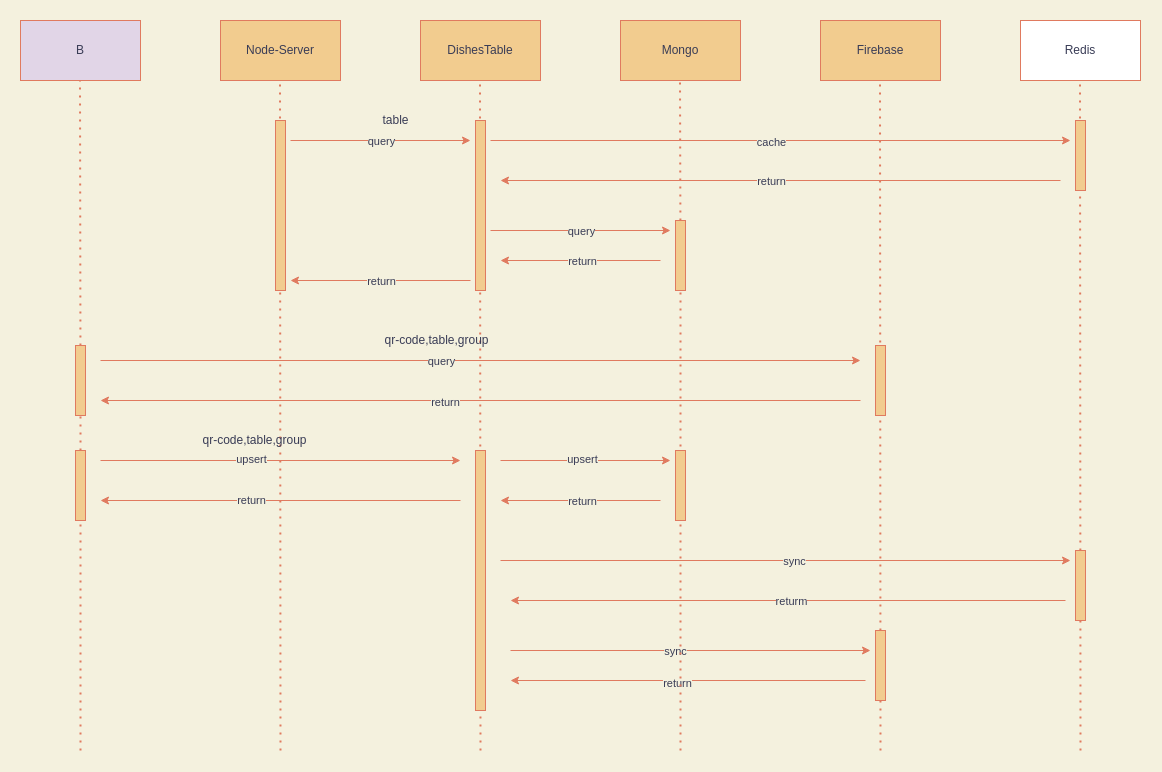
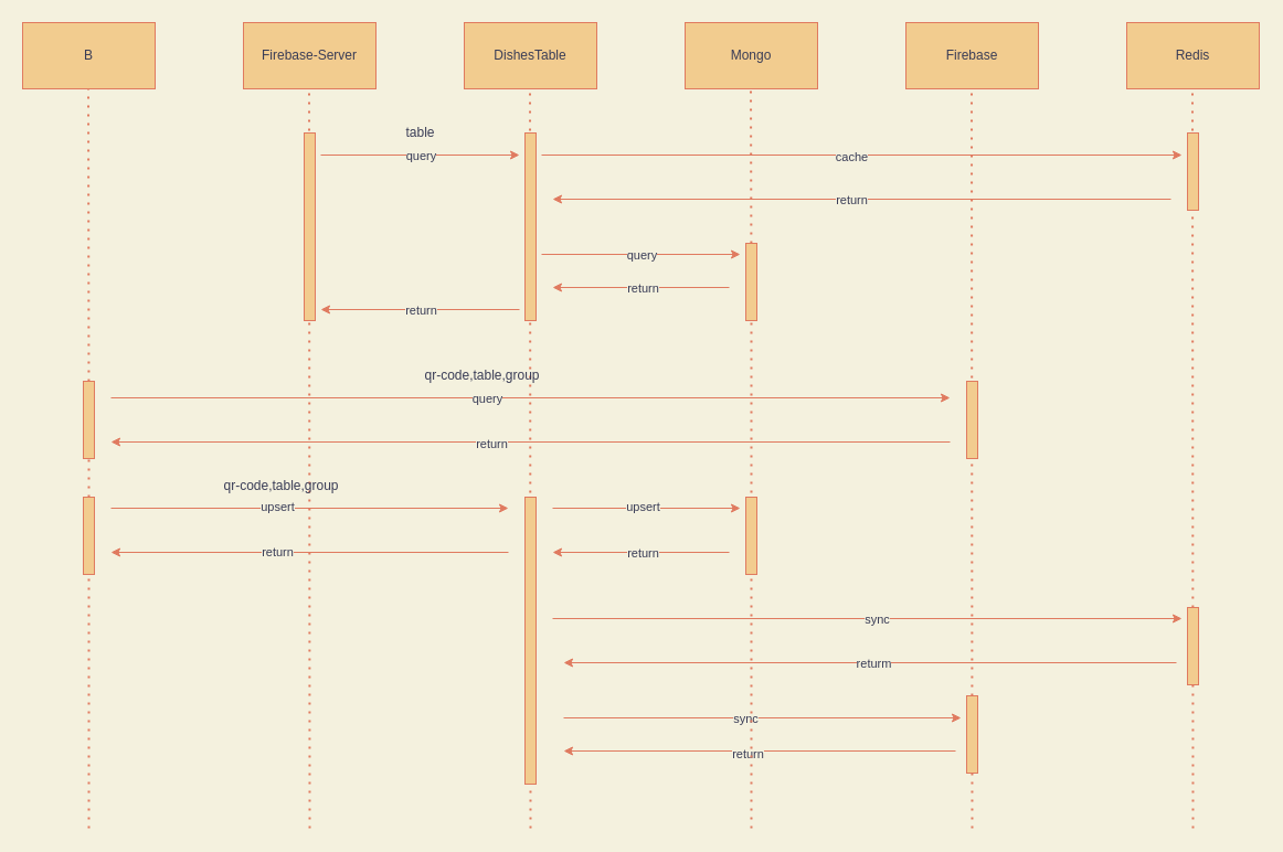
  <mxCell id="0" />
  <mxCell id="1" parent="0" />
- <mxCell id="2" value="Node-Server" style="rounded=0;whiteSpace=wrap;html=1;fillColor=#F2CC8F;strokeColor=#E07A5F;fontColor=#393C56;" vertex="1" parent="1"><mxGeometry x="220" y="20" width="120" height="60" as="geometry" /></mxCell>
+ <mxCell id="2" value="Firebase-Server" style="rounded=0;whiteSpace=wrap;html=1;fillColor=#F2CC8F;strokeColor=#E07A5F;fontColor=#393C56;" vertex="1" parent="1"><mxGeometry x="220" y="20" width="120" height="60" as="geometry" /></mxCell>
  <mxCell id="3" value="DishesTable" style="rounded=0;whiteSpace=wrap;html=1;fillColor=#F2CC8F;strokeColor=#E07A5F;fontColor=#393C56;" vertex="1" parent="1"><mxGeometry x="420" y="20" width="120" height="60" as="geometry" /></mxCell>
  <mxCell id="4" value="Mongo" style="rounded=0;whiteSpace=wrap;html=1;fillColor=#F2CC8F;strokeColor=#E07A5F;fontColor=#393C56;" vertex="1" parent="1"><mxGeometry x="620" y="20" width="120" height="60" as="geometry" /></mxCell>
  <mxCell id="5" value="Firebase" style="rounded=0;whiteSpace=wrap;html=1;fillColor=#F2CC8F;strokeColor=#E07A5F;fontColor=#393C56;" vertex="1" parent="1"><mxGeometry x="820" y="20" width="120" height="60" as="geometry" /></mxCell>
- <mxCell id="6" value="Redis" style="rounded=0;whiteSpace=wrap;html=1;fillColor=#ffffff;strokeColor=#E07A5F;fontColor=#393C56;" vertex="1" parent="1"><mxGeometry x="1020" y="20" width="120" height="60" as="geometry" /></mxCell>
+ <mxCell id="6" value="Redis" style="rounded=0;whiteSpace=wrap;html=1;fillColor=#F2CC8F;strokeColor=#E07A5F;fontColor=#393C56;" vertex="1" parent="1"><mxGeometry x="1020" y="20" width="120" height="60" as="geometry" /></mxCell>
  <mxCell id="7" value="" style="endArrow=none;dashed=1;html=1;dashPattern=1 3;strokeWidth=2;entryX=0.5;entryY=1;entryDx=0;entryDy=0;labelBackgroundColor=#F4F1DE;strokeColor=#E07A5F;fontColor=#393C56;" edge="1" parent="1"><mxGeometry width="50" height="50" relative="1" as="geometry"><mxPoint x="280" y="750" as="sourcePoint" /><mxPoint x="279.5" y="80" as="targetPoint" /></mxGeometry></mxCell>
  <mxCell id="8" value="" style="endArrow=none;dashed=1;html=1;dashPattern=1 3;strokeWidth=2;entryX=0.5;entryY=1;entryDx=0;entryDy=0;labelBackgroundColor=#F4F1DE;strokeColor=#E07A5F;fontColor=#393C56;" edge="1" parent="1"><mxGeometry width="50" height="50" relative="1" as="geometry"><mxPoint x="480" y="750" as="sourcePoint" /><mxPoint x="479.5" y="80" as="targetPoint" /></mxGeometry></mxCell>
  <mxCell id="9" value="" style="endArrow=none;dashed=1;html=1;dashPattern=1 3;strokeWidth=2;entryX=0.5;entryY=1;entryDx=0;entryDy=0;startArrow=none;labelBackgroundColor=#F4F1DE;strokeColor=#E07A5F;fontColor=#393C56;" edge="1" parent="1" source="57"><mxGeometry width="50" height="50" relative="1" as="geometry"><mxPoint x="680" y="750" as="sourcePoint" /><mxPoint x="679.5" y="80" as="targetPoint" /></mxGeometry></mxCell>
  <mxCell id="10" value="" style="endArrow=none;dashed=1;html=1;dashPattern=1 3;strokeWidth=2;entryX=0.5;entryY=1;entryDx=0;entryDy=0;labelBackgroundColor=#F4F1DE;strokeColor=#E07A5F;fontColor=#393C56;" edge="1" parent="1"><mxGeometry width="50" height="50" relative="1" as="geometry"><mxPoint x="880" y="750" as="sourcePoint" /><mxPoint x="879.5" y="80" as="targetPoint" /></mxGeometry></mxCell>
  <mxCell id="11" value="" style="endArrow=none;dashed=1;html=1;dashPattern=1 3;strokeWidth=2;entryX=0.5;entryY=1;entryDx=0;entryDy=0;labelBackgroundColor=#F4F1DE;strokeColor=#E07A5F;fontColor=#393C56;" edge="1" parent="1"><mxGeometry width="50" height="50" relative="1" as="geometry"><mxPoint x="1080" y="750" as="sourcePoint" /><mxPoint x="1079.5" y="80" as="targetPoint" /></mxGeometry></mxCell>
  <mxCell id="12" value="" style="rounded=0;whiteSpace=wrap;html=1;fillColor=#F2CC8F;strokeColor=#E07A5F;fontColor=#393C56;" vertex="1" parent="1"><mxGeometry x="275" y="120" width="10" height="170" as="geometry" /></mxCell>
  <mxCell id="13" value="" style="endArrow=classic;html=1;labelBackgroundColor=#F4F1DE;strokeColor=#E07A5F;fontColor=#393C56;" edge="1" parent="1"><mxGeometry width="50" height="50" relative="1" as="geometry"><mxPoint x="290" y="140" as="sourcePoint" /><mxPoint x="470" y="140" as="targetPoint" /></mxGeometry></mxCell>
  <mxCell id="14" value="query" style="edgeLabel;html=1;align=center;verticalAlign=middle;resizable=0;points=[];labelBackgroundColor=#F4F1DE;fontColor=#393C56;" vertex="1" connectable="0" parent="13"><mxGeometry y="-2" relative="1" as="geometry"><mxPoint y="-2" as="offset" /></mxGeometry></mxCell>
  <mxCell id="15" value="" style="rounded=0;whiteSpace=wrap;html=1;fillColor=#F2CC8F;strokeColor=#E07A5F;fontColor=#393C56;" vertex="1" parent="1"><mxGeometry x="475" y="120" width="10" height="170" as="geometry" /></mxCell>
  <mxCell id="16" value="" style="endArrow=classic;html=1;labelBackgroundColor=#F4F1DE;strokeColor=#E07A5F;fontColor=#393C56;" edge="1" parent="1"><mxGeometry width="50" height="50" relative="1" as="geometry"><mxPoint x="490" y="140" as="sourcePoint" /><mxPoint x="1070" y="140" as="targetPoint" /></mxGeometry></mxCell>
  <mxCell id="17" value="cache" style="edgeLabel;html=1;align=center;verticalAlign=middle;resizable=0;points=[];labelBackgroundColor=#F4F1DE;fontColor=#393C56;" vertex="1" connectable="0" parent="16"><mxGeometry x="-0.045" y="-1" relative="1" as="geometry"><mxPoint x="3" as="offset" /></mxGeometry></mxCell>
  <mxCell id="18" value="" style="rounded=0;whiteSpace=wrap;html=1;fillColor=#F2CC8F;strokeColor=#E07A5F;fontColor=#393C56;" vertex="1" parent="1"><mxGeometry x="1075" y="120" width="10" height="70" as="geometry" /></mxCell>
  <mxCell id="19" value="" style="endArrow=classic;html=1;labelBackgroundColor=#F4F1DE;strokeColor=#E07A5F;fontColor=#393C56;" edge="1" parent="1"><mxGeometry width="50" height="50" relative="1" as="geometry"><mxPoint x="1060" y="180" as="sourcePoint" /><mxPoint x="500" y="180" as="targetPoint" /></mxGeometry></mxCell>
  <mxCell id="20" value="return" style="edgeLabel;html=1;align=center;verticalAlign=middle;resizable=0;points=[];labelBackgroundColor=#F4F1DE;fontColor=#393C56;" vertex="1" connectable="0" parent="19"><mxGeometry x="0.036" relative="1" as="geometry"><mxPoint as="offset" /></mxGeometry></mxCell>
  <mxCell id="21" value="" style="endArrow=classic;html=1;labelBackgroundColor=#F4F1DE;strokeColor=#E07A5F;fontColor=#393C56;" edge="1" parent="1"><mxGeometry width="50" height="50" relative="1" as="geometry"><mxPoint x="490" y="230" as="sourcePoint" /><mxPoint x="670" y="230" as="targetPoint" /></mxGeometry></mxCell>
  <mxCell id="22" value="query" style="edgeLabel;html=1;align=center;verticalAlign=middle;resizable=0;points=[];labelBackgroundColor=#F4F1DE;fontColor=#393C56;" vertex="1" connectable="0" parent="21"><mxGeometry x="-0.005" relative="1" as="geometry"><mxPoint as="offset" /></mxGeometry></mxCell>
  <mxCell id="23" value="" style="endArrow=classic;html=1;labelBackgroundColor=#F4F1DE;strokeColor=#E07A5F;fontColor=#393C56;" edge="1" parent="1"><mxGeometry width="50" height="50" relative="1" as="geometry"><mxPoint x="660" y="260" as="sourcePoint" /><mxPoint x="500" y="260" as="targetPoint" /></mxGeometry></mxCell>
  <mxCell id="24" value="return" style="edgeLabel;html=1;align=center;verticalAlign=middle;resizable=0;points=[];labelBackgroundColor=#F4F1DE;fontColor=#393C56;" vertex="1" connectable="0" parent="23"><mxGeometry x="0.054" relative="1" as="geometry"><mxPoint x="5" as="offset" /></mxGeometry></mxCell>
  <mxCell id="25" value="" style="endArrow=classic;html=1;labelBackgroundColor=#F4F1DE;strokeColor=#E07A5F;fontColor=#393C56;" edge="1" parent="1"><mxGeometry width="50" height="50" relative="1" as="geometry"><mxPoint x="470" y="280" as="sourcePoint" /><mxPoint x="290" y="280" as="targetPoint" /></mxGeometry></mxCell>
  <mxCell id="26" value="return" style="edgeLabel;html=1;align=center;verticalAlign=middle;resizable=0;points=[];labelBackgroundColor=#F4F1DE;fontColor=#393C56;" vertex="1" connectable="0" parent="25"><mxGeometry x="0.044" relative="1" as="geometry"><mxPoint x="4" as="offset" /></mxGeometry></mxCell>
- <mxCell id="27" value="B" style="rounded=0;whiteSpace=wrap;html=1;fillColor=#e1d5e7;strokeColor=#E07A5F;fontColor=#393C56;" vertex="1" parent="1"><mxGeometry x="20" y="20" width="120" height="60" as="geometry" /></mxCell>
+ <mxCell id="27" value="B" style="rounded=0;whiteSpace=wrap;html=1;fillColor=#F2CC8F;strokeColor=#E07A5F;fontColor=#393C56;" vertex="1" parent="1"><mxGeometry x="20" y="20" width="120" height="60" as="geometry" /></mxCell>
  <mxCell id="28" value="" style="endArrow=none;dashed=1;html=1;dashPattern=1 3;strokeWidth=2;entryX=0.5;entryY=1;entryDx=0;entryDy=0;startArrow=none;labelBackgroundColor=#F4F1DE;strokeColor=#E07A5F;fontColor=#393C56;" edge="1" parent="1" source="34"><mxGeometry width="50" height="50" relative="1" as="geometry"><mxPoint x="79.5" y="690" as="sourcePoint" /><mxPoint x="79.5" y="80" as="targetPoint" /></mxGeometry></mxCell>
  <mxCell id="29" value="" style="endArrow=classic;html=1;labelBackgroundColor=#F4F1DE;strokeColor=#E07A5F;fontColor=#393C56;" edge="1" parent="1"><mxGeometry width="50" height="50" relative="1" as="geometry"><mxPoint x="100" y="360" as="sourcePoint" /><mxPoint x="860" y="360" as="targetPoint" /></mxGeometry></mxCell>
  <mxCell id="30" value="query" style="edgeLabel;html=1;align=center;verticalAlign=middle;resizable=0;points=[];labelBackgroundColor=#F4F1DE;fontColor=#393C56;" vertex="1" connectable="0" parent="29"><mxGeometry x="-0.087" relative="1" as="geometry"><mxPoint x="-7" as="offset" /></mxGeometry></mxCell>
  <mxCell id="31" value="" style="rounded=0;whiteSpace=wrap;html=1;fillColor=#F2CC8F;strokeColor=#E07A5F;fontColor=#393C56;" vertex="1" parent="1"><mxGeometry x="875" y="345" width="10" height="70" as="geometry" /></mxCell>
  <mxCell id="32" value="" style="endArrow=classic;html=1;labelBackgroundColor=#F4F1DE;strokeColor=#E07A5F;fontColor=#393C56;" edge="1" parent="1"><mxGeometry width="50" height="50" relative="1" as="geometry"><mxPoint x="860" y="400" as="sourcePoint" /><mxPoint x="100" y="400" as="targetPoint" /></mxGeometry></mxCell>
  <mxCell id="33" value="return" style="edgeLabel;html=1;align=center;verticalAlign=middle;resizable=0;points=[];labelBackgroundColor=#F4F1DE;fontColor=#393C56;" vertex="1" connectable="0" parent="32"><mxGeometry x="0.095" y="1" relative="1" as="geometry"><mxPoint as="offset" /></mxGeometry></mxCell>
  <mxCell id="34" value="" style="rounded=0;whiteSpace=wrap;html=1;fillColor=#F2CC8F;strokeColor=#E07A5F;fontColor=#393C56;" vertex="1" parent="1"><mxGeometry x="75" y="345" width="10" height="70" as="geometry" /></mxCell>
  <mxCell id="35" value="" style="endArrow=none;dashed=1;html=1;dashPattern=1 3;strokeWidth=2;entryX=0.5;entryY=1;entryDx=0;entryDy=0;startArrow=none;labelBackgroundColor=#F4F1DE;strokeColor=#E07A5F;fontColor=#393C56;" edge="1" parent="1" source="36" target="34"><mxGeometry width="50" height="50" relative="1" as="geometry"><mxPoint x="79.5" y="690" as="sourcePoint" /><mxPoint x="79.5" y="80" as="targetPoint" /></mxGeometry></mxCell>
  <mxCell id="36" value="" style="rounded=0;whiteSpace=wrap;html=1;fillColor=#F2CC8F;strokeColor=#E07A5F;fontColor=#393C56;" vertex="1" parent="1"><mxGeometry x="75" y="450" width="10" height="70" as="geometry" /></mxCell>
  <mxCell id="37" value="" style="endArrow=none;dashed=1;html=1;dashPattern=1 3;strokeWidth=2;entryX=0.5;entryY=1;entryDx=0;entryDy=0;labelBackgroundColor=#F4F1DE;strokeColor=#E07A5F;fontColor=#393C56;" edge="1" parent="1" target="36"><mxGeometry width="50" height="50" relative="1" as="geometry"><mxPoint x="80" y="750" as="sourcePoint" /><mxPoint x="80" y="415" as="targetPoint" /></mxGeometry></mxCell>
  <mxCell id="38" value="" style="endArrow=classic;html=1;labelBackgroundColor=#F4F1DE;strokeColor=#E07A5F;fontColor=#393C56;" edge="1" parent="1"><mxGeometry width="50" height="50" relative="1" as="geometry"><mxPoint x="100" y="460" as="sourcePoint" /><mxPoint x="460" y="460" as="targetPoint" /></mxGeometry></mxCell>
  <mxCell id="39" value="upsert" style="edgeLabel;html=1;align=center;verticalAlign=middle;resizable=0;points=[];labelBackgroundColor=#F4F1DE;fontColor=#393C56;" vertex="1" connectable="0" parent="38"><mxGeometry x="-0.094" y="2" relative="1" as="geometry"><mxPoint x="-13" as="offset" /></mxGeometry></mxCell>
  <mxCell id="40" value="" style="rounded=0;whiteSpace=wrap;html=1;fillColor=#F2CC8F;strokeColor=#E07A5F;fontColor=#393C56;" vertex="1" parent="1"><mxGeometry x="475" y="450" width="10" height="260" as="geometry" /></mxCell>
  <mxCell id="41" value="" style="endArrow=classic;html=1;labelBackgroundColor=#F4F1DE;strokeColor=#E07A5F;fontColor=#393C56;" edge="1" parent="1"><mxGeometry width="50" height="50" relative="1" as="geometry"><mxPoint x="500" y="460" as="sourcePoint" /><mxPoint x="670" y="460" as="targetPoint" /></mxGeometry></mxCell>
  <mxCell id="42" value="upsert" style="edgeLabel;html=1;align=center;verticalAlign=middle;resizable=0;points=[];labelBackgroundColor=#F4F1DE;fontColor=#393C56;" vertex="1" connectable="0" parent="41"><mxGeometry x="-0.047" y="2" relative="1" as="geometry"><mxPoint as="offset" /></mxGeometry></mxCell>
  <mxCell id="43" value="" style="endArrow=classic;html=1;labelBackgroundColor=#F4F1DE;strokeColor=#E07A5F;fontColor=#393C56;" edge="1" parent="1"><mxGeometry width="50" height="50" relative="1" as="geometry"><mxPoint x="660" y="500" as="sourcePoint" /><mxPoint x="500" y="500" as="targetPoint" /></mxGeometry></mxCell>
  <mxCell id="44" value="return" style="edgeLabel;html=1;align=center;verticalAlign=middle;resizable=0;points=[];labelBackgroundColor=#F4F1DE;fontColor=#393C56;" vertex="1" connectable="0" parent="43"><mxGeometry x="-0.013" relative="1" as="geometry"><mxPoint as="offset" /></mxGeometry></mxCell>
  <mxCell id="45" value="" style="endArrow=classic;html=1;labelBackgroundColor=#F4F1DE;strokeColor=#E07A5F;fontColor=#393C56;" edge="1" parent="1"><mxGeometry width="50" height="50" relative="1" as="geometry"><mxPoint x="500" y="560" as="sourcePoint" /><mxPoint x="1070" y="560" as="targetPoint" /></mxGeometry></mxCell>
  <mxCell id="46" value="sync" style="edgeLabel;html=1;align=center;verticalAlign=middle;resizable=0;points=[];labelBackgroundColor=#F4F1DE;fontColor=#393C56;" vertex="1" connectable="0" parent="45"><mxGeometry x="0.028" relative="1" as="geometry"><mxPoint as="offset" /></mxGeometry></mxCell>
  <mxCell id="47" value="" style="rounded=0;whiteSpace=wrap;html=1;fillColor=#F2CC8F;strokeColor=#E07A5F;fontColor=#393C56;" vertex="1" parent="1"><mxGeometry x="1075" y="550" width="10" height="70" as="geometry" /></mxCell>
  <mxCell id="48" value="" style="endArrow=classic;html=1;labelBackgroundColor=#F4F1DE;strokeColor=#E07A5F;fontColor=#393C56;" edge="1" parent="1"><mxGeometry width="50" height="50" relative="1" as="geometry"><mxPoint x="1065" y="600" as="sourcePoint" /><mxPoint x="510" y="600" as="targetPoint" /></mxGeometry></mxCell>
  <mxCell id="49" value="returm" style="edgeLabel;html=1;align=center;verticalAlign=middle;resizable=0;points=[];labelBackgroundColor=#F4F1DE;fontColor=#393C56;" vertex="1" connectable="0" parent="48"><mxGeometry x="-0.005" y="1" relative="1" as="geometry"><mxPoint x="1" y="-1" as="offset" /></mxGeometry></mxCell>
  <mxCell id="50" value="" style="endArrow=classic;html=1;labelBackgroundColor=#F4F1DE;strokeColor=#E07A5F;fontColor=#393C56;" edge="1" parent="1"><mxGeometry width="50" height="50" relative="1" as="geometry"><mxPoint x="460" y="500" as="sourcePoint" /><mxPoint x="100" y="500" as="targetPoint" /></mxGeometry></mxCell>
  <mxCell id="51" value="return" style="edgeLabel;html=1;align=center;verticalAlign=middle;resizable=0;points=[];labelBackgroundColor=#F4F1DE;fontColor=#393C56;" vertex="1" connectable="0" parent="50"><mxGeometry x="0.261" y="-1" relative="1" as="geometry"><mxPoint x="17" as="offset" /></mxGeometry></mxCell>
  <mxCell id="52" value="" style="endArrow=classic;html=1;labelBackgroundColor=#F4F1DE;strokeColor=#E07A5F;fontColor=#393C56;" edge="1" parent="1"><mxGeometry width="50" height="50" relative="1" as="geometry"><mxPoint x="510" y="650" as="sourcePoint" /><mxPoint x="870" y="650" as="targetPoint" /></mxGeometry></mxCell>
  <mxCell id="53" value="sync" style="edgeLabel;html=1;align=center;verticalAlign=middle;resizable=0;points=[];labelBackgroundColor=#F4F1DE;fontColor=#393C56;" vertex="1" connectable="0" parent="52"><mxGeometry x="-0.089" relative="1" as="geometry"><mxPoint as="offset" /></mxGeometry></mxCell>
  <mxCell id="54" value="" style="rounded=0;whiteSpace=wrap;html=1;fillColor=#F2CC8F;strokeColor=#E07A5F;fontColor=#393C56;" vertex="1" parent="1"><mxGeometry x="875" y="630" width="10" height="70" as="geometry" /></mxCell>
  <mxCell id="55" value="" style="endArrow=classic;html=1;labelBackgroundColor=#F4F1DE;strokeColor=#E07A5F;fontColor=#393C56;" edge="1" parent="1"><mxGeometry width="50" height="50" relative="1" as="geometry"><mxPoint x="865" y="680" as="sourcePoint" /><mxPoint x="510" y="680" as="targetPoint" /></mxGeometry></mxCell>
  <mxCell id="56" value="return" style="edgeLabel;html=1;align=center;verticalAlign=middle;resizable=0;points=[];labelBackgroundColor=#F4F1DE;fontColor=#393C56;" vertex="1" connectable="0" parent="55"><mxGeometry x="0.065" y="2" relative="1" as="geometry"><mxPoint as="offset" /></mxGeometry></mxCell>
  <mxCell id="57" value="" style="rounded=0;whiteSpace=wrap;html=1;fillColor=#F2CC8F;strokeColor=#E07A5F;fontColor=#393C56;" vertex="1" parent="1"><mxGeometry x="675" y="220" width="10" height="70" as="geometry" /></mxCell>
  <mxCell id="58" value="" style="endArrow=none;dashed=1;html=1;dashPattern=1 3;strokeWidth=2;entryX=0.5;entryY=1;entryDx=0;entryDy=0;labelBackgroundColor=#F4F1DE;strokeColor=#E07A5F;fontColor=#393C56;" edge="1" parent="1" target="57"><mxGeometry width="50" height="50" relative="1" as="geometry"><mxPoint x="680" y="750" as="sourcePoint" /><mxPoint x="679.5" y="80" as="targetPoint" /></mxGeometry></mxCell>
  <mxCell id="59" value="" style="rounded=0;whiteSpace=wrap;html=1;fillColor=#F2CC8F;strokeColor=#E07A5F;fontColor=#393C56;" vertex="1" parent="1"><mxGeometry x="675" y="450" width="10" height="70" as="geometry" /></mxCell>
  <mxCell id="60" value="qr-code,table,group" style="text;html=1;align=center;verticalAlign=middle;resizable=0;points=[];autosize=1;strokeColor=none;fontColor=#393C56;" vertex="1" parent="1"><mxGeometry x="194" y="430" width="120" height="20" as="geometry" /></mxCell>
  <mxCell id="61" value="qr-code,table,group" style="text;html=1;align=center;verticalAlign=middle;resizable=0;points=[];autosize=1;strokeColor=none;fontColor=#393C56;" vertex="1" parent="1"><mxGeometry x="376" y="330" width="120" height="20" as="geometry" /></mxCell>
- <mxCell id="62" value="table" style="text;html=1;align=center;verticalAlign=middle;resizable=0;points=[];autosize=1;strokeColor=none;fontColor=#393C56;" vertex="1" parent="1"><mxGeometry x="375" y="110" width="40" height="20" as="geometry" /></mxCell>
+ <mxCell id="62" value="table" style="text;html=1;align=center;verticalAlign=middle;resizable=0;points=[];autosize=1;strokeColor=none;fontColor=#393C56;" vertex="1" parent="1"><mxGeometry x="360" y="110" width="40" height="20" as="geometry" /></mxCell>
